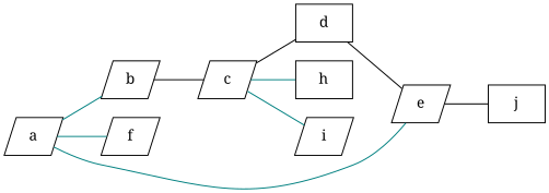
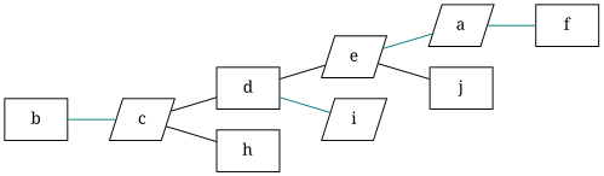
  graph {
    fontname="Noto Serif"
    rankdir=LR
    node [fontname="Noto Serif" shape=box]
    edge [color=black fontname="Noto Serif"]
    a [shape=parallelogram]
-   b [shape=parallelogram]
-   f [shape=parallelogram]
+   b
+   f
    c [shape=parallelogram]
    d
    h
    e [shape=parallelogram]
    i [shape=parallelogram]
    j
-   a -- b [color=teal]
    a -- f [color=teal]
-   b -- c
+   b -- c [color=teal]
    c -- d
-   c -- h [color=teal]
+   c -- h
    d -- e
-   c -- i [color=teal]
+   d -- i [color=teal]
    e -- a [color=teal]
    e -- j
  }
